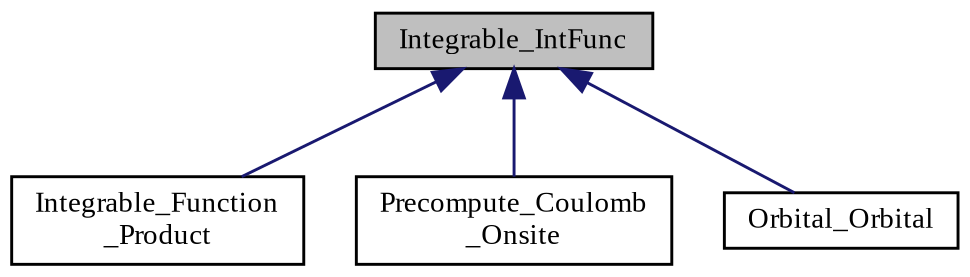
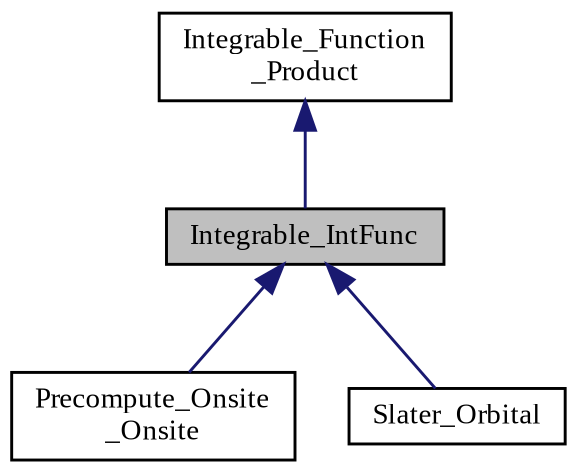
  digraph {
    fontname="Liberation Serif"
    node [color=black fillcolor=white fontname="Liberation Serif" fontsize=10 shape=record style=filled]
    edge [color=midnightblue dir=back fontname="Liberation Serif" fontsize=10 labelfontname=Helvetica labelfontsize=10 style=solid]
    n1 [fillcolor=grey75 fontcolor=black height=0.2 label=Integrable_IntFunc width=0.4]
    n2 [height=0.2 label="Integrable_Function\l_Product" width=0.4]
-   n3 [height=0.2 label="Precompute_Coulomb\l_Onsite" width=0.4]
-   n4 [height=0.2 label=Orbital_Orbital width=0.4]
-   n1 -> n2
+   n3 [height=0.2 label="Precompute_Onsite\l_Onsite" width=0.4]
+   n4 [height=0.2 label=Slater_Orbital width=0.4]
+   n2 -> n1
    n1 -> n3
    n1 -> n4
  }
